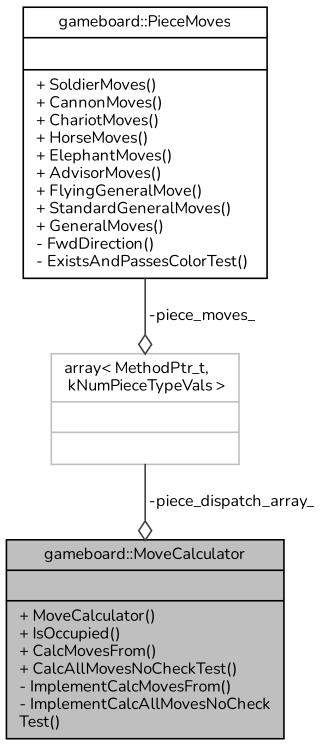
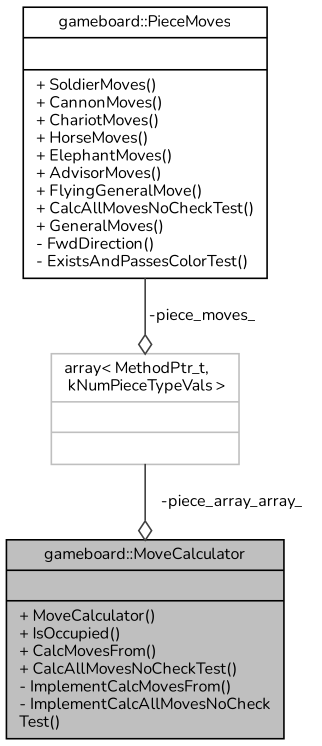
  digraph {
    fontname=Nunito
    node [color=black fillcolor=white fontname=Nunito fontsize=10 shape=record style=filled]
    edge [arrowhead=odiamond color=grey25 fontname=Nunito fontsize=10 labelfontname=Helvetica labelfontsize=10 style=solid]
    n1 [fillcolor=grey75 fontcolor=black height=0.2 label="{gameboard::MoveCalculator\n||+ MoveCalculator()\l+ IsOccupied()\l+ CalcMovesFrom()\l+ CalcAllMovesNoCheckTest()\l- ImplementCalcMovesFrom()\l- ImplementCalcAllMovesNoCheck\lTest()\l}" width=0.4]
-   n2 [height=0.2 label="{gameboard::PieceMoves\n||+ SoldierMoves()\l+ CannonMoves()\l+ ChariotMoves()\l+ HorseMoves()\l+ ElephantMoves()\l+ AdvisorMoves()\l+ FlyingGeneralMove()\l+ StandardGeneralMoves()\l+ GeneralMoves()\l- FwdDirection()\l- ExistsAndPassesColorTest()\l}" width=0.4]
+   n2 [height=0.2 label="{gameboard::PieceMoves\n||+ SoldierMoves()\l+ CannonMoves()\l+ ChariotMoves()\l+ HorseMoves()\l+ ElephantMoves()\l+ AdvisorMoves()\l+ FlyingGeneralMove()\l+ CalcAllMovesNoCheckTest()\l+ GeneralMoves()\l- FwdDirection()\l- ExistsAndPassesColorTest()\l}" width=0.4]
    n3 [color=grey75 height=0.2 label="{array\< MethodPtr_t,\l kNumPieceTypeVals \>\n||}" width=0.4]
    n2 -> n3 [label=" -piece_moves_"]
-   n3 -> n1 [label=" -piece_dispatch_array_"]
+   n3 -> n1 [label=" -piece_array_array_"]
  }
